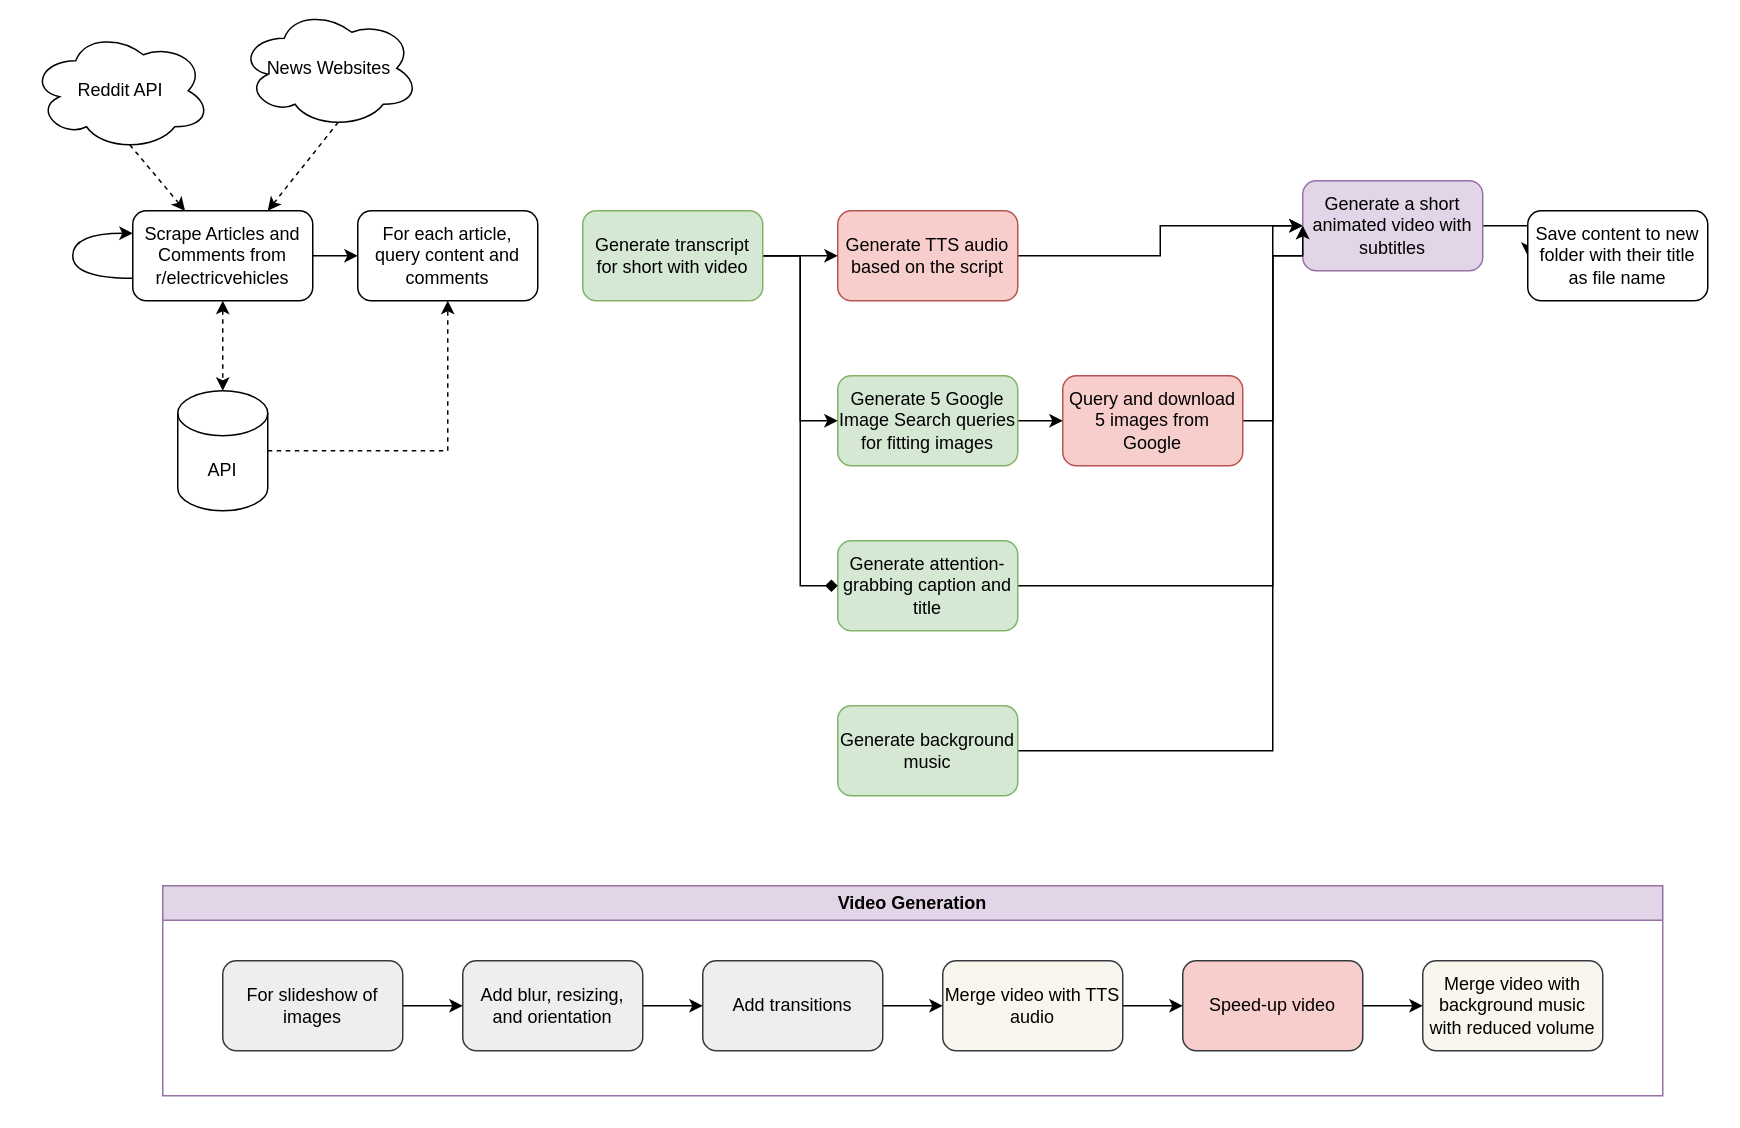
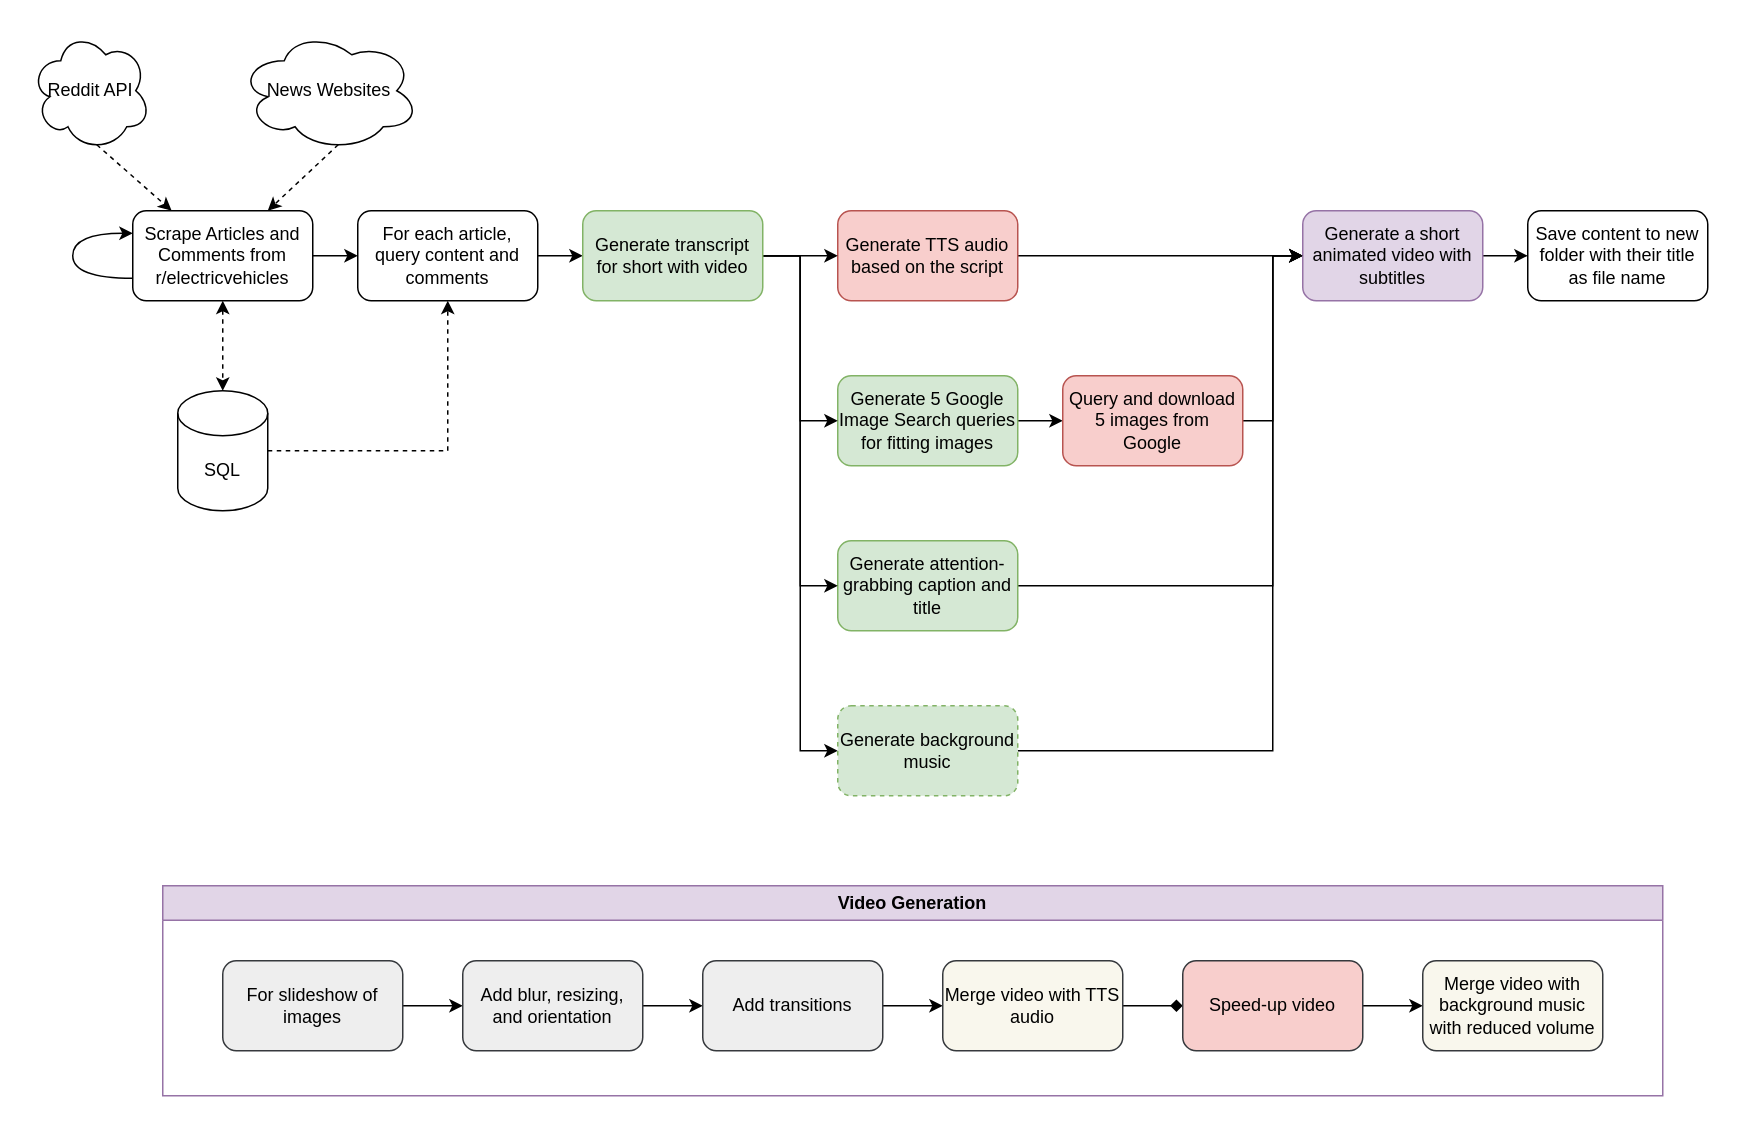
  <mxCell id="0" />
  <mxCell id="1" parent="0" />
  <mxCell id="2" style="edgeStyle=orthogonalEdgeStyle;rounded=0;orthogonalLoop=1;jettySize=auto;html=1;exitX=1;exitY=0.5;exitDx=0;exitDy=0;exitPerimeter=0;entryX=0.5;entryY=1;entryDx=0;entryDy=0;dashed=1;" parent="1" source="3" target="7" edge="1"><mxGeometry relative="1" as="geometry" /></mxCell>
- <mxCell id="3" value="API" style="shape=cylinder3;whiteSpace=wrap;html=1;boundedLbl=1;backgroundOutline=1;size=15;" parent="1" vertex="1"><mxGeometry x="118" y="260" width="60" height="80" as="geometry" /></mxCell>
+ <mxCell id="3" value="SQL" style="shape=cylinder3;whiteSpace=wrap;html=1;boundedLbl=1;backgroundOutline=1;size=15;" parent="1" vertex="1"><mxGeometry x="118" y="260" width="60" height="80" as="geometry" /></mxCell>
  <mxCell id="4" style="edgeStyle=orthogonalEdgeStyle;rounded=0;orthogonalLoop=1;jettySize=auto;html=1;exitX=1;exitY=0.5;exitDx=0;exitDy=0;entryX=0;entryY=0.5;entryDx=0;entryDy=0;" parent="1" source="5" target="7" edge="1"><mxGeometry relative="1" as="geometry" /></mxCell>
  <mxCell id="5" value="&lt;div&gt;Scrape Articles and Comments from&lt;/div&gt;&lt;div&gt;r/electricvehicles&lt;/div&gt;" style="rounded=1;whiteSpace=wrap;html=1;" parent="1" vertex="1"><mxGeometry x="88" y="140" width="120" height="60" as="geometry" /></mxCell>
+ <mxCell id="6" style="edgeStyle=orthogonalEdgeStyle;rounded=0;orthogonalLoop=1;jettySize=auto;html=1;exitX=1;exitY=0.5;exitDx=0;exitDy=0;entryX=0;entryY=0.5;entryDx=0;entryDy=0;" parent="1" source="7" target="20" edge="1"><mxGeometry relative="1" as="geometry" /></mxCell>
  <mxCell id="7" value="For each article, query content and comments" style="rounded=1;whiteSpace=wrap;html=1;" parent="1" vertex="1"><mxGeometry x="238" y="140" width="120" height="60" as="geometry" /></mxCell>
  <mxCell id="8" style="edgeStyle=orthogonalEdgeStyle;rounded=0;orthogonalLoop=1;jettySize=auto;html=1;exitX=1;exitY=0.5;exitDx=0;exitDy=0;entryX=0;entryY=0.5;entryDx=0;entryDy=0;" parent="1" source="9" target="22" edge="1"><mxGeometry relative="1" as="geometry" /></mxCell>
  <mxCell id="9" value="Generate TTS audio based on the script" style="rounded=1;whiteSpace=wrap;html=1;fillColor=#f8cecc;strokeColor=#b85450;" parent="1" vertex="1"><mxGeometry x="558" y="140" width="120" height="60" as="geometry" /></mxCell>
  <mxCell id="10" style="edgeStyle=orthogonalEdgeStyle;rounded=0;orthogonalLoop=1;jettySize=auto;html=1;exitX=1;exitY=0.5;exitDx=0;exitDy=0;entryX=0;entryY=0.5;entryDx=0;entryDy=0;" parent="1" source="11" target="13" edge="1"><mxGeometry relative="1" as="geometry" /></mxCell>
  <mxCell id="11" value="Generate 5 Google Image Search queries for fitting images" style="rounded=1;whiteSpace=wrap;html=1;fillColor=#d5e8d4;strokeColor=#82b366;" parent="1" vertex="1"><mxGeometry x="558" y="250" width="120" height="60" as="geometry" /></mxCell>
  <mxCell id="12" style="edgeStyle=orthogonalEdgeStyle;rounded=0;orthogonalLoop=1;jettySize=auto;html=1;exitX=1;exitY=0.5;exitDx=0;exitDy=0;entryX=0;entryY=0.5;entryDx=0;entryDy=0;" parent="1" source="13" target="22" edge="1"><mxGeometry relative="1" as="geometry" /></mxCell>
  <mxCell id="13" value="Query and download 5 images from Google" style="rounded=1;whiteSpace=wrap;html=1;fillColor=#f8cecc;strokeColor=#b85450;" parent="1" vertex="1"><mxGeometry x="708" y="250" width="120" height="60" as="geometry" /></mxCell>
  <mxCell id="14" style="edgeStyle=orthogonalEdgeStyle;rounded=0;orthogonalLoop=1;jettySize=auto;html=1;exitX=1;exitY=0.5;exitDx=0;exitDy=0;entryX=0;entryY=0.5;entryDx=0;entryDy=0;" parent="1" source="15" target="22" edge="1"><mxGeometry relative="1" as="geometry"><mxPoint x="858" y="350" as="targetPoint" /><Array as="points"><mxPoint x="848" y="390" /><mxPoint x="848" y="170" /></Array></mxGeometry></mxCell>
  <mxCell id="15" value="&lt;div&gt;Generate attention-grabbing caption and title&lt;/div&gt;" style="rounded=1;whiteSpace=wrap;html=1;fillColor=#d5e8d4;strokeColor=#82b366;" parent="1" vertex="1"><mxGeometry x="558" y="360" width="120" height="60" as="geometry" /></mxCell>
  <mxCell id="16" style="edgeStyle=orthogonalEdgeStyle;rounded=0;orthogonalLoop=1;jettySize=auto;html=1;exitX=1;exitY=0.5;exitDx=0;exitDy=0;entryX=0;entryY=0.5;entryDx=0;entryDy=0;" parent="1" source="20" target="9" edge="1"><mxGeometry relative="1" as="geometry" /></mxCell>
  <mxCell id="17" style="edgeStyle=orthogonalEdgeStyle;rounded=0;orthogonalLoop=1;jettySize=auto;html=1;exitX=1;exitY=0.5;exitDx=0;exitDy=0;entryX=0;entryY=0.5;entryDx=0;entryDy=0;" parent="1" source="20" target="11" edge="1"><mxGeometry relative="1" as="geometry" /></mxCell>
- <mxCell id="18" style="edgeStyle=orthogonalEdgeStyle;rounded=0;orthogonalLoop=1;jettySize=auto;html=1;exitX=1;exitY=0.5;exitDx=0;exitDy=0;entryX=0;entryY=0.5;entryDx=0;entryDy=0;endArrow=diamond;" parent="1" source="20" target="15" edge="1"><mxGeometry relative="1" as="geometry" /></mxCell>
+ <mxCell id="18" style="edgeStyle=orthogonalEdgeStyle;rounded=0;orthogonalLoop=1;jettySize=auto;html=1;exitX=1;exitY=0.5;exitDx=0;exitDy=0;entryX=0;entryY=0.5;entryDx=0;entryDy=0;" parent="1" source="20" target="15" edge="1"><mxGeometry relative="1" as="geometry" /></mxCell>
+ <mxCell id="19" style="edgeStyle=orthogonalEdgeStyle;rounded=0;orthogonalLoop=1;jettySize=auto;html=1;exitX=1;exitY=0.5;exitDx=0;exitDy=0;entryX=0;entryY=0.5;entryDx=0;entryDy=0;" edge="1" parent="1" source="20" target="30"><mxGeometry relative="1" as="geometry" /></mxCell>
  <mxCell id="20" value="Generate transcript for short with video" style="rounded=1;whiteSpace=wrap;html=1;fillColor=#d5e8d4;strokeColor=#82b366;" parent="1" vertex="1"><mxGeometry x="388" y="140" width="120" height="60" as="geometry" /></mxCell>
  <mxCell id="21" style="edgeStyle=orthogonalEdgeStyle;rounded=0;orthogonalLoop=1;jettySize=auto;html=1;exitX=1;exitY=0.5;exitDx=0;exitDy=0;entryX=0;entryY=0.5;entryDx=0;entryDy=0;" parent="1" source="22" target="28" edge="1"><mxGeometry relative="1" as="geometry" /></mxCell>
- <mxCell id="22" value="Generate a short animated video with subtitles" style="rounded=1;whiteSpace=wrap;html=1;fillColor=#e1d5e7;strokeColor=#9673a6;" parent="1" vertex="1"><mxGeometry x="868" y="120" width="120" height="60" as="geometry" /></mxCell>
+ <mxCell id="22" value="Generate a short animated video with subtitles" style="rounded=1;whiteSpace=wrap;html=1;fillColor=#e1d5e7;strokeColor=#9673a6;" parent="1" vertex="1"><mxGeometry x="868" y="140" width="120" height="60" as="geometry" /></mxCell>
  <mxCell id="23" style="rounded=0;orthogonalLoop=1;jettySize=auto;html=1;exitX=0.55;exitY=0.95;exitDx=0;exitDy=0;exitPerimeter=0;dashed=1;" parent="1" source="24" target="5" edge="1"><mxGeometry relative="1" as="geometry" /></mxCell>
- <mxCell id="24" value="Reddit API" style="ellipse;shape=cloud;whiteSpace=wrap;html=1;" parent="1" vertex="1"><mxGeometry x="20" y="20" width="120" height="80" as="geometry" /></mxCell>
+ <mxCell id="24" value="Reddit API" style="ellipse;shape=cloud;whiteSpace=wrap;html=1;" parent="1" vertex="1"><mxGeometry x="20" y="20" width="80" height="80" as="geometry" /></mxCell>
  <mxCell id="25" style="rounded=0;orthogonalLoop=1;jettySize=auto;html=1;exitX=0.55;exitY=0.95;exitDx=0;exitDy=0;exitPerimeter=0;entryX=0.75;entryY=0;entryDx=0;entryDy=0;dashed=1;" parent="1" source="26" target="5" edge="1"><mxGeometry relative="1" as="geometry" /></mxCell>
- <mxCell id="26" value="News Websites" style="ellipse;shape=cloud;whiteSpace=wrap;html=1;" parent="1" vertex="1"><mxGeometry x="159" y="5" width="120" height="80" as="geometry" /></mxCell>
+ <mxCell id="26" value="News Websites" style="ellipse;shape=cloud;whiteSpace=wrap;html=1;" parent="1" vertex="1"><mxGeometry x="159" y="20" width="120" height="80" as="geometry" /></mxCell>
  <mxCell id="27" style="edgeStyle=orthogonalEdgeStyle;rounded=0;orthogonalLoop=1;jettySize=auto;html=1;exitX=0.5;exitY=1;exitDx=0;exitDy=0;entryX=0.5;entryY=0;entryDx=0;entryDy=0;entryPerimeter=0;startArrow=classic;startFill=1;dashed=1;" parent="1" source="5" target="3" edge="1"><mxGeometry relative="1" as="geometry" /></mxCell>
  <mxCell id="28" value="Save content to new folder with their title as file name" style="rounded=1;whiteSpace=wrap;html=1;" parent="1" vertex="1"><mxGeometry x="1018" y="140" width="120" height="60" as="geometry" /></mxCell>
  <mxCell id="29" style="edgeStyle=orthogonalEdgeStyle;rounded=0;orthogonalLoop=1;jettySize=auto;html=1;exitX=1;exitY=0.5;exitDx=0;exitDy=0;entryX=0;entryY=0.5;entryDx=0;entryDy=0;" edge="1" parent="1" source="30" target="22"><mxGeometry relative="1" as="geometry"><mxPoint x="758" y="430" as="targetPoint" /><Array as="points"><mxPoint x="848" y="500" /><mxPoint x="848" y="170" /></Array></mxGeometry></mxCell>
- <mxCell id="30" value="&lt;div&gt;Generate background music&lt;br&gt;&lt;/div&gt;" style="rounded=1;whiteSpace=wrap;html=1;fillColor=#d5e8d4;strokeColor=#82b366;" vertex="1" parent="1"><mxGeometry x="558" y="470" width="120" height="60" as="geometry" /></mxCell>
+ <mxCell id="30" value="&lt;div&gt;Generate background music&lt;br&gt;&lt;/div&gt;" style="rounded=1;whiteSpace=wrap;html=1;fillColor=#d5e8d4;strokeColor=#82b366;dashed=1;" vertex="1" parent="1"><mxGeometry x="558" y="470" width="120" height="60" as="geometry" /></mxCell>
  <mxCell id="31" style="edgeStyle=orthogonalEdgeStyle;rounded=0;orthogonalLoop=1;jettySize=auto;html=1;exitX=0;exitY=0.75;exitDx=0;exitDy=0;entryX=0;entryY=0.25;entryDx=0;entryDy=0;curved=1;" edge="1" parent="1" source="5" target="5"><mxGeometry relative="1" as="geometry"><Array as="points"><mxPoint x="48" y="185" /><mxPoint x="48" y="155" /></Array></mxGeometry></mxCell>
  <mxCell id="32" value="Video Generation" style="swimlane;whiteSpace=wrap;html=1;fillColor=#e1d5e7;strokeColor=#9673a6;" vertex="1" parent="1"><mxGeometry x="108" y="590" width="1000" height="140" as="geometry" /></mxCell>
  <mxCell id="33" style="edgeStyle=orthogonalEdgeStyle;rounded=0;orthogonalLoop=1;jettySize=auto;html=1;exitX=1;exitY=0.5;exitDx=0;exitDy=0;entryX=0;entryY=0.5;entryDx=0;entryDy=0;" edge="1" parent="32" source="34" target="36"><mxGeometry relative="1" as="geometry" /></mxCell>
  <mxCell id="34" value="For slideshow of images" style="rounded=1;whiteSpace=wrap;html=1;fillColor=#eeeeee;strokeColor=#36393d;" vertex="1" parent="32"><mxGeometry x="40" y="50" width="120" height="60" as="geometry" /></mxCell>
  <mxCell id="35" value="" style="edgeStyle=orthogonalEdgeStyle;rounded=0;orthogonalLoop=1;jettySize=auto;html=1;" edge="1" parent="32" source="36" target="38"><mxGeometry relative="1" as="geometry" /></mxCell>
  <mxCell id="36" value="Add blur, resizing, and orientation" style="rounded=1;whiteSpace=wrap;html=1;fillColor=#eeeeee;strokeColor=#36393d;" vertex="1" parent="32"><mxGeometry x="200" y="50" width="120" height="60" as="geometry" /></mxCell>
  <mxCell id="37" value="" style="edgeStyle=orthogonalEdgeStyle;rounded=0;orthogonalLoop=1;jettySize=auto;html=1;" edge="1" parent="32" source="38" target="40"><mxGeometry relative="1" as="geometry" /></mxCell>
  <mxCell id="38" value="Add transitions" style="rounded=1;whiteSpace=wrap;html=1;fillColor=#eeeeee;strokeColor=#36393d;" vertex="1" parent="32"><mxGeometry x="360" y="50" width="120" height="60" as="geometry" /></mxCell>
- <mxCell id="39" value="" style="edgeStyle=orthogonalEdgeStyle;rounded=0;orthogonalLoop=1;jettySize=auto;html=1;" edge="1" parent="32" source="40" target="42"><mxGeometry relative="1" as="geometry" /></mxCell>
+ <mxCell id="39" value="" style="edgeStyle=orthogonalEdgeStyle;rounded=0;orthogonalLoop=1;jettySize=auto;html=1;endArrow=diamond;" edge="1" parent="32" source="40" target="42"><mxGeometry relative="1" as="geometry" /></mxCell>
  <mxCell id="40" value="Merge video with TTS audio" style="rounded=1;whiteSpace=wrap;html=1;fillColor=#f9f7ed;strokeColor=#36393d;" vertex="1" parent="32"><mxGeometry x="520" y="50" width="120" height="60" as="geometry" /></mxCell>
  <mxCell id="41" value="" style="edgeStyle=orthogonalEdgeStyle;rounded=0;orthogonalLoop=1;jettySize=auto;html=1;" edge="1" parent="32" source="42" target="43"><mxGeometry relative="1" as="geometry" /></mxCell>
  <mxCell id="42" value="Speed-up video" style="rounded=1;whiteSpace=wrap;html=1;fillColor=#f8cecc;strokeColor=#36393d;" vertex="1" parent="32"><mxGeometry x="680" y="50" width="120" height="60" as="geometry" /></mxCell>
  <mxCell id="43" value="Merge video with background music with reduced volume" style="rounded=1;whiteSpace=wrap;html=1;fillColor=#f9f7ed;strokeColor=#36393d;" vertex="1" parent="32"><mxGeometry x="840" y="50" width="120" height="60" as="geometry" /></mxCell>
